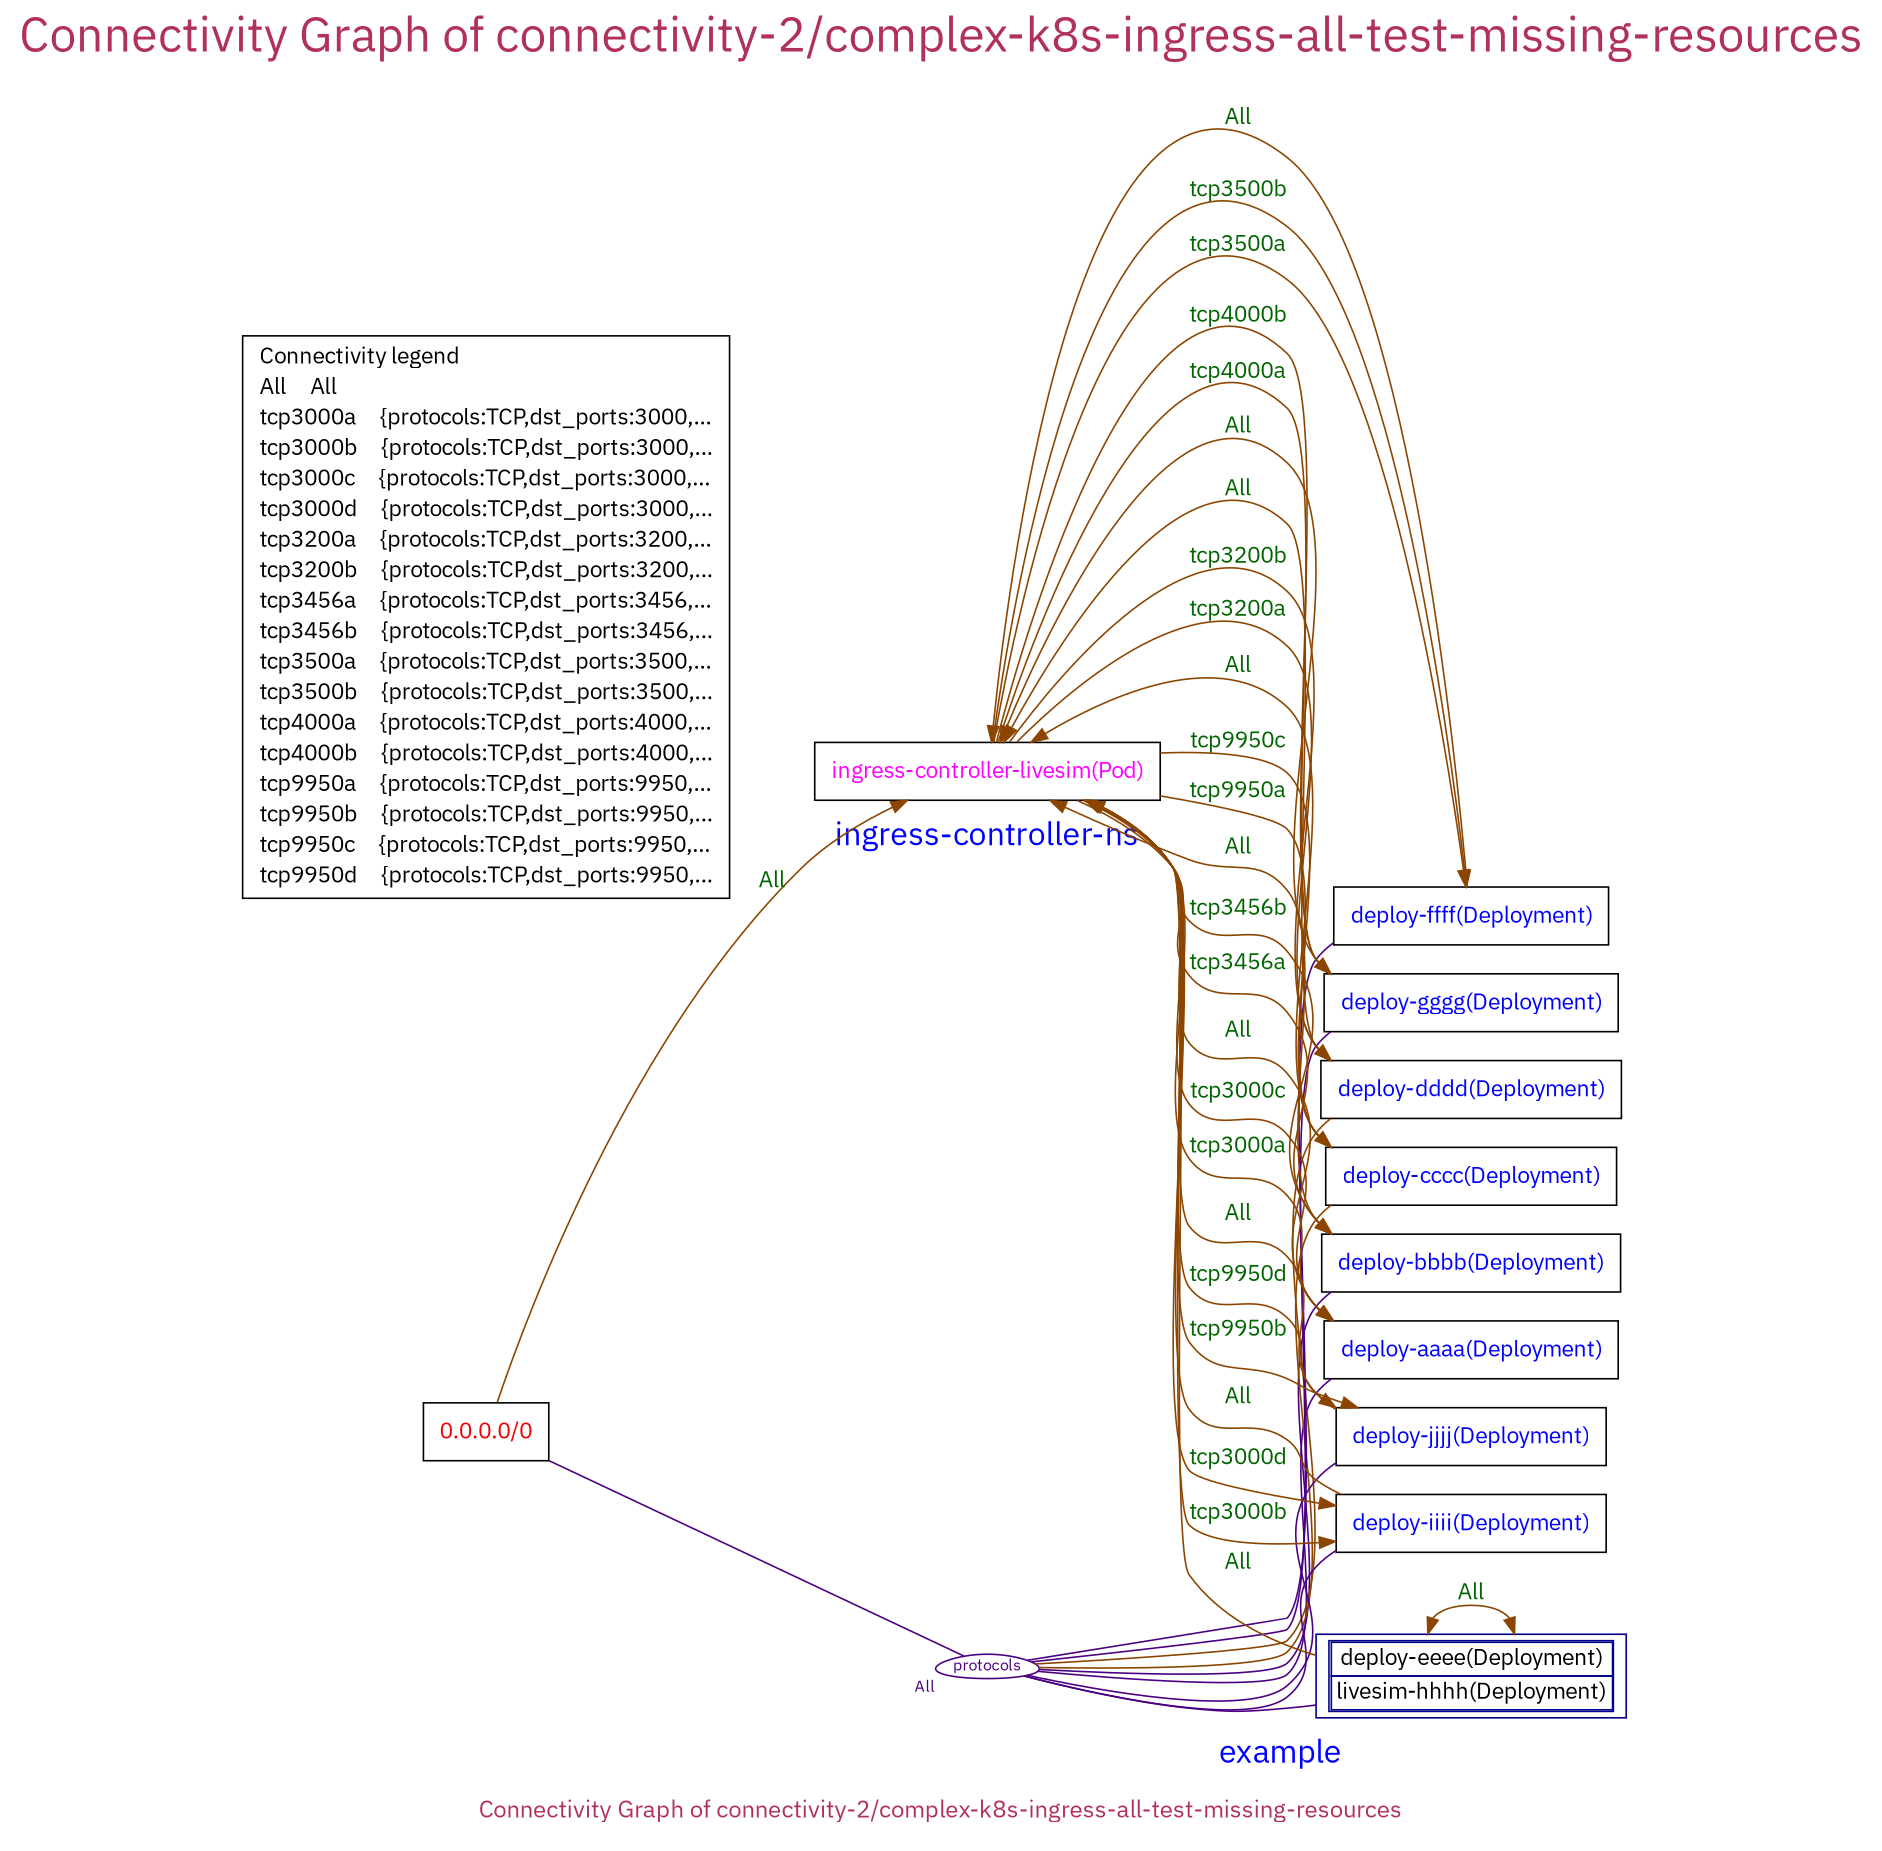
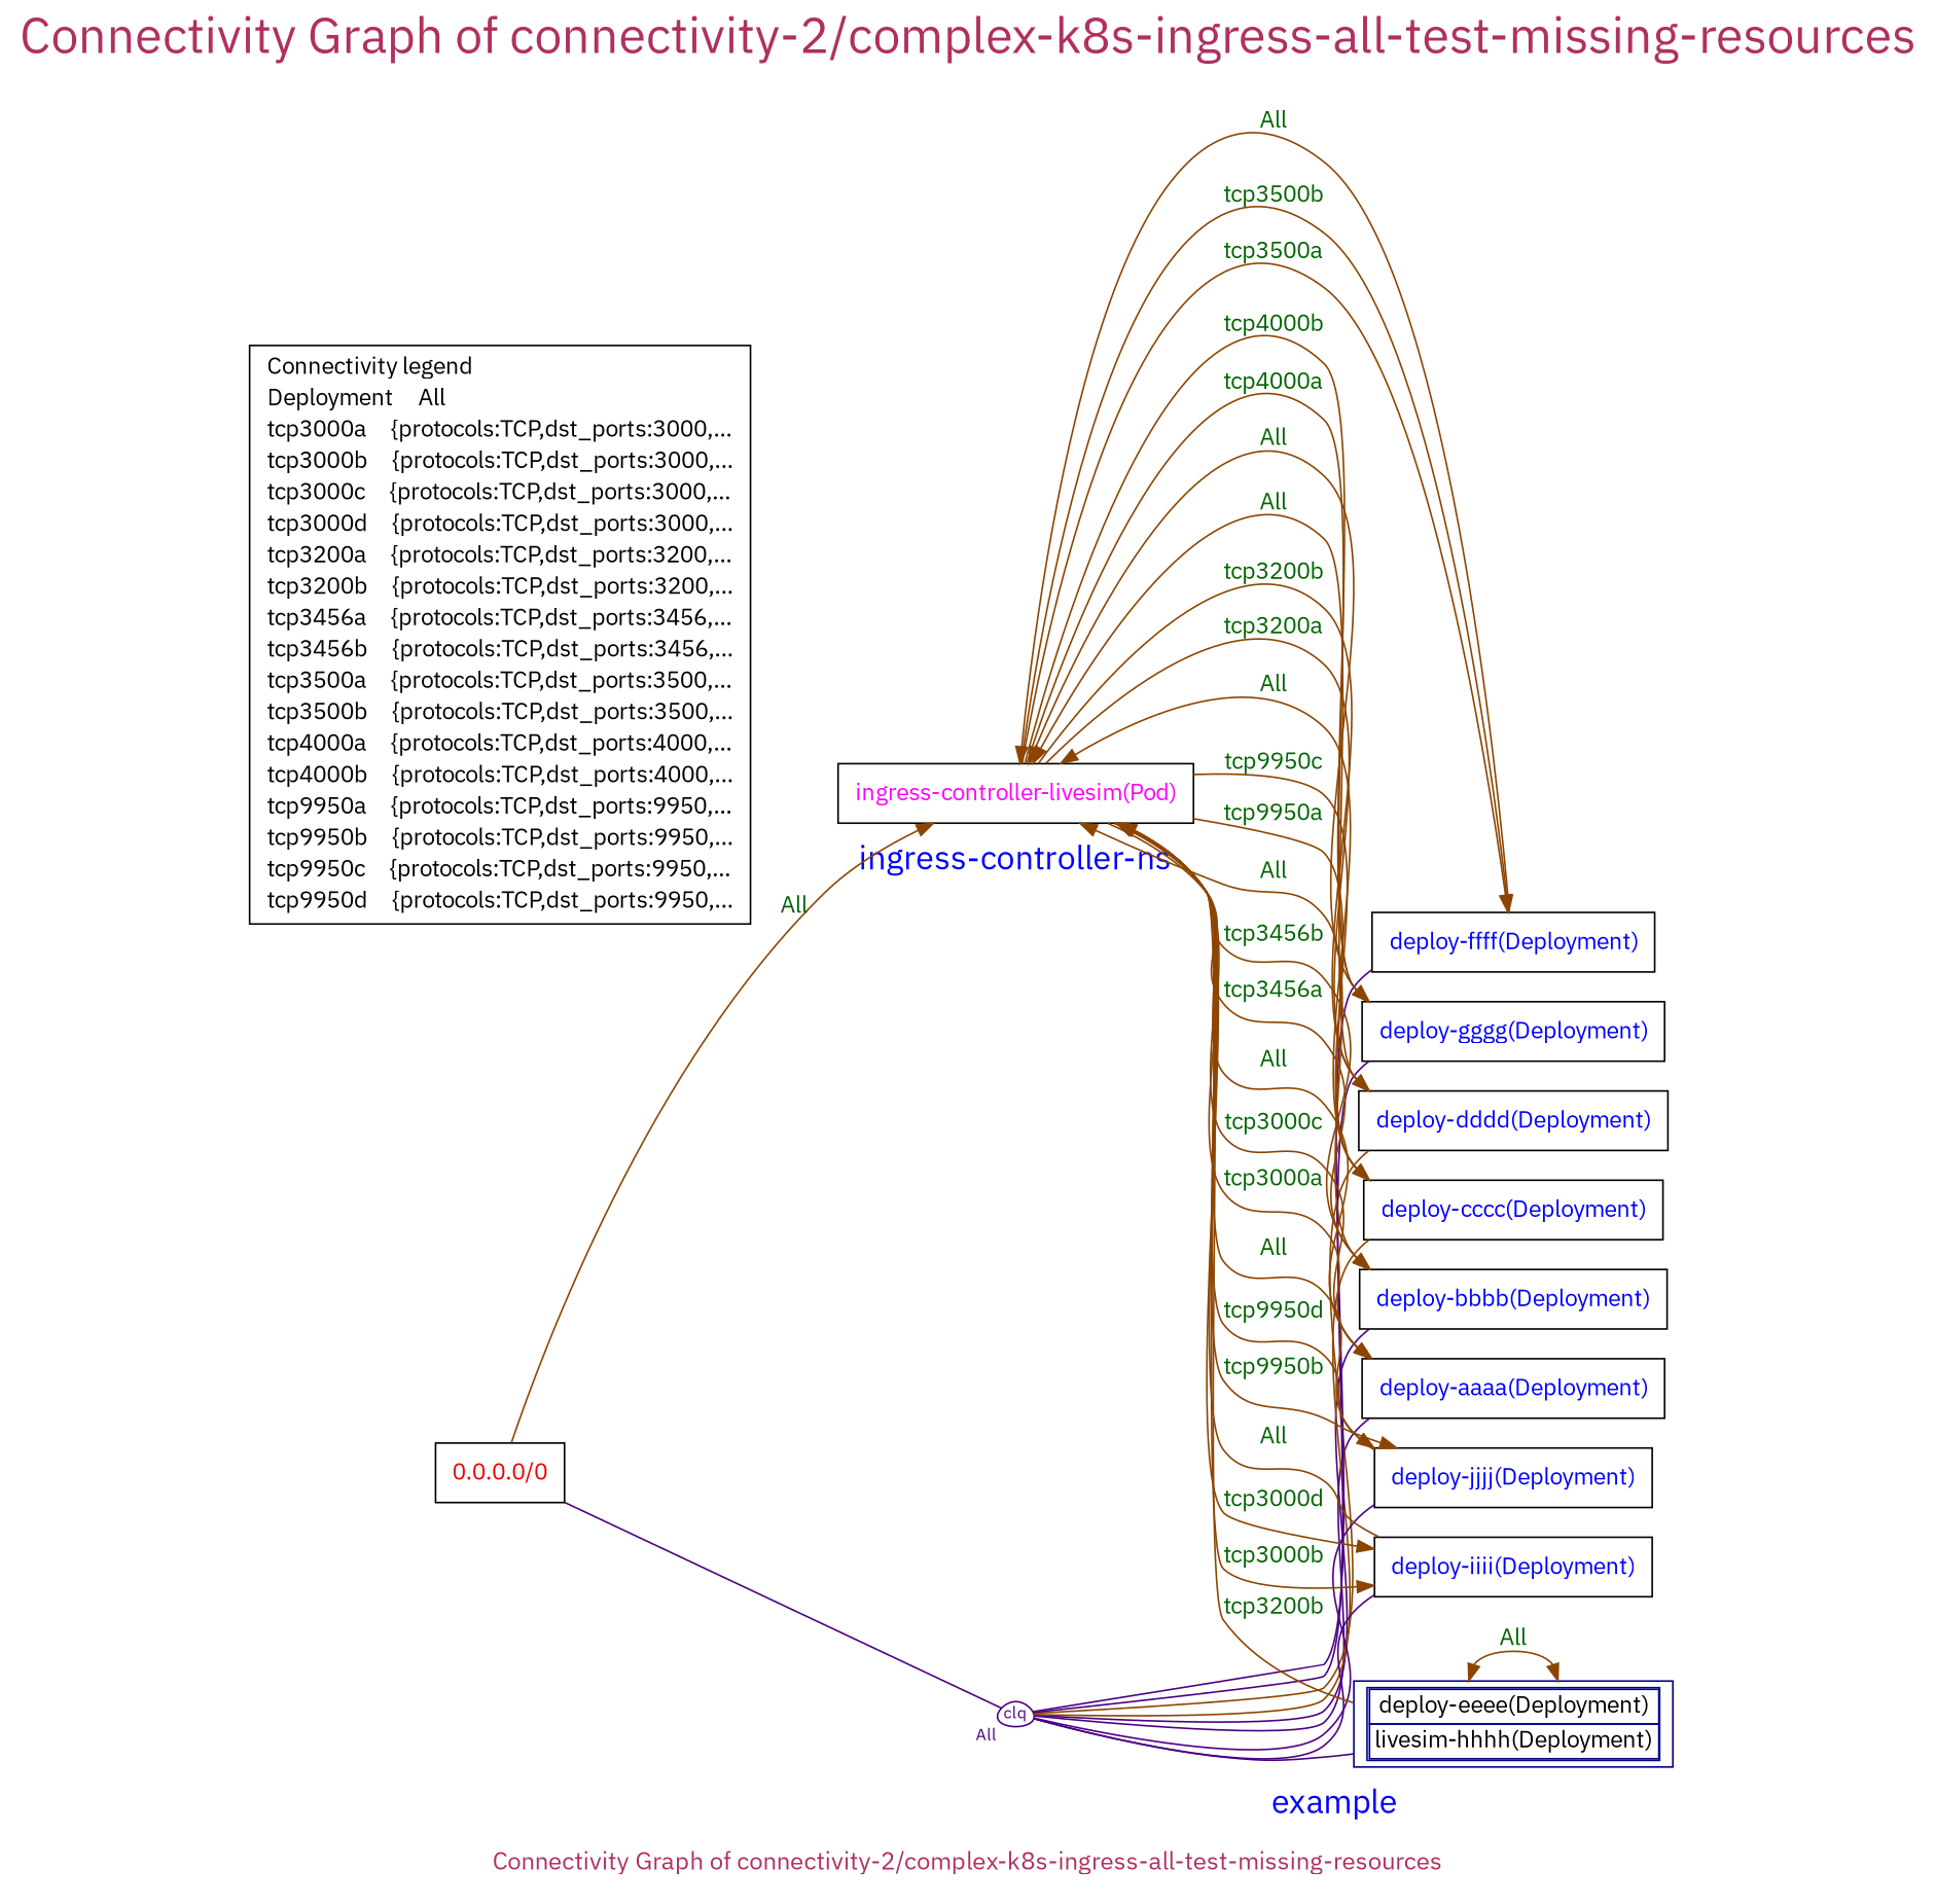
  digraph {
    fontcolor=maroon
    fontname="IBM Plex Sans"
    fontsize=30
    label="Connectivity Graph of connectivity-2/complex-k8s-ingress-all-test-missing-resources"
    labelloc=t
    rankdir=LR
    node [fontcolor=blue fontname="IBM Plex Sans" shape=box]
    edge [arrowhead=normal arrowtail=none color=darkorange4 dir=both fontcolor=darkgreen fontname="IBM Plex Sans"]
-   n1 [color=indigo fontcolor=indigo fontsize=10 height=0.2 label=protocols margin=0 shape=egg width=0.2 xlabel=All]
+   n1 [color=indigo fontcolor=indigo fontsize=10 height=0.2 label=clq margin=0 shape=egg width=0.2 xlabel=All]
    n2 [label=<<table border="0" cellspacing="0"><tr><td>deploy-aaaa(Deployment)</td></tr></table>>]
    n3 [label=<<table border="0" cellspacing="0"><tr><td>deploy-bbbb(Deployment)</td></tr></table>>]
    n4 [label=<<table border="0" cellspacing="0"><tr><td>deploy-cccc(Deployment)</td></tr></table>>]
    n5 [label=<<table border="0" cellspacing="0"><tr><td>deploy-dddd(Deployment)</td></tr></table>>]
    n6 [color=blue4 label=<<table border="1" cellspacing="0"><tr><td>deploy-eeee(Deployment)</td></tr><tr><td>livesim-hhhh(Deployment)</td></tr></table>> fontcolor=""]
    n7 [label=<<table border="0" cellspacing="0"><tr><td>deploy-ffff(Deployment)</td></tr></table>>]
    n8 [label=<<table border="0" cellspacing="0"><tr><td>deploy-gggg(Deployment)</td></tr></table>>]
    n9 [label=<<table border="0" cellspacing="0"><tr><td>deploy-iiii(Deployment)</td></tr></table>>]
    n10 [label=<<table border="0" cellspacing="0"><tr><td>deploy-jjjj(Deployment)</td></tr></table>>]
    n11 [fontcolor=magenta label=<<table border="0" cellspacing="0"><tr><td>ingress-controller-livesim(Pod)</td></tr></table>>]
-   n12 [label=<<table border="0" cellspacing="0"><tr><td  align="text">Connectivity legend<br align="left" /></td></tr><tr><td align="text" tooltip="All" href="bogus">All     All<br align="left" /></td></tr><tr><td align="text" tooltip="{protocols:TCP,dst_ports:3000,hosts:aaaa.y.z}" href="bogus">tcp3000a     {protocols:TCP,dst_ports:3000,...<br align="left" /></td></tr><tr><td align="text" tooltip="{protocols:TCP,dst_ports:3000,hosts:iiii.y.z}" href="bogus">tcp3000b     {protocols:TCP,dst_ports:3000,...<br align="left" /></td></tr><tr><td align="text" tooltip="{protocols:TCP,dst_ports:3000,hosts:ooo.y.z,paths:/aaaa(/*)?}" href="bogus">tcp3000c     {protocols:TCP,dst_ports:3000,...<br align="left" /></td></tr><tr><td align="text" tooltip="{protocols:TCP,dst_ports:3000,hosts:ooo.y.z,paths:/iiii(/*)?}" href="bogus">tcp3000d     {protocols:TCP,dst_ports:3000,...<br align="left" /></td></tr><tr><td align="text" tooltip="{protocols:TCP,dst_ports:3200,hosts:dddd.y.z}" href="bogus">tcp3200a     {protocols:TCP,dst_ports:3200,...<br align="left" /></td></tr><tr><td align="text" tooltip="{protocols:TCP,dst_ports:3200,hosts:ooo.y.z,paths:/dddd(/*)?}" href="bogus">tcp3200b     {protocols:TCP,dst_ports:3200,...<br align="left" /></td></tr><tr><td align="text" tooltip="{protocols:TCP,dst_ports:3456,hosts:bbbb.y.z}" href="bogus">tcp3456a     {protocols:TCP,dst_ports:3456,...<br align="left" /></td></tr><tr><td align="text" tooltip="{protocols:TCP,dst_ports:3456,hosts:ooo.y.z,paths:/bbbb(/*)?}" href="bogus">tcp3456b     {protocols:TCP,dst_ports:3456,...<br align="left" /></td></tr><tr><td align="text" tooltip="{protocols:TCP,dst_ports:3500,hosts:ffff.y.z}" href="bogus">tcp3500a     {protocols:TCP,dst_ports:3500,...<br align="left" /></td></tr><tr><td align="text" tooltip="{protocols:TCP,dst_ports:3500,hosts:ooo.y.z,paths:/ffff(/*)?}" href="bogus">tcp3500b     {protocols:TCP,dst_ports:3500,...<br align="left" /></td></tr><tr><td align="text" tooltip="{protocols:TCP,dst_ports:4000,hosts:gggg.y.z}" href="bogus">tcp4000a     {protocols:TCP,dst_ports:4000,...<br align="left" /></td></tr><tr><td align="text" tooltip="{protocols:TCP,dst_ports:4000,hosts:ooo.y.z,paths:/gggg(/*)?}" href="bogus">tcp4000b     {protocols:TCP,dst_ports:4000,...<br align="left" /></td></tr><tr><td align="text" tooltip="{protocols:TCP,dst_ports:9950,hosts:cccc.y.z}" href="bogus">tcp9950a     {protocols:TCP,dst_ports:9950,...<br align="left" /></td></tr><tr><td align="text" tooltip="{protocols:TCP,dst_ports:9950,hosts:jjjj.y.z}" href="bogus">tcp9950b     {protocols:TCP,dst_ports:9950,...<br align="left" /></td></tr><tr><td align="text" tooltip="{protocols:TCP,dst_ports:9950,hosts:ooo.y.z,paths:/cccc(/*)?}" href="bogus">tcp9950c     {protocols:TCP,dst_ports:9950,...<br align="left" /></td></tr><tr><td align="text" tooltip="{protocols:TCP,dst_ports:9950,hosts:ooo.y.z,paths:/jjjj(/*)?}" href="bogus">tcp9950d     {protocols:TCP,dst_ports:9950,...<br align="left" /></td></tr></table>> fontcolor=""]
+   n12 [label=<<table border="0" cellspacing="0"><tr><td  align="text">Connectivity legend<br align="left" /></td></tr><tr><td align="text" tooltip="All" href="bogus">Deployment     All<br align="left" /></td></tr><tr><td align="text" tooltip="{protocols:TCP,dst_ports:3000,hosts:aaaa.y.z}" href="bogus">tcp3000a     {protocols:TCP,dst_ports:3000,...<br align="left" /></td></tr><tr><td align="text" tooltip="{protocols:TCP,dst_ports:3000,hosts:iiii.y.z}" href="bogus">tcp3000b     {protocols:TCP,dst_ports:3000,...<br align="left" /></td></tr><tr><td align="text" tooltip="{protocols:TCP,dst_ports:3000,hosts:ooo.y.z,paths:/aaaa(/*)?}" href="bogus">tcp3000c     {protocols:TCP,dst_ports:3000,...<br align="left" /></td></tr><tr><td align="text" tooltip="{protocols:TCP,dst_ports:3000,hosts:ooo.y.z,paths:/iiii(/*)?}" href="bogus">tcp3000d     {protocols:TCP,dst_ports:3000,...<br align="left" /></td></tr><tr><td align="text" tooltip="{protocols:TCP,dst_ports:3200,hosts:dddd.y.z}" href="bogus">tcp3200a     {protocols:TCP,dst_ports:3200,...<br align="left" /></td></tr><tr><td align="text" tooltip="{protocols:TCP,dst_ports:3200,hosts:ooo.y.z,paths:/dddd(/*)?}" href="bogus">tcp3200b     {protocols:TCP,dst_ports:3200,...<br align="left" /></td></tr><tr><td align="text" tooltip="{protocols:TCP,dst_ports:3456,hosts:bbbb.y.z}" href="bogus">tcp3456a     {protocols:TCP,dst_ports:3456,...<br align="left" /></td></tr><tr><td align="text" tooltip="{protocols:TCP,dst_ports:3456,hosts:ooo.y.z,paths:/bbbb(/*)?}" href="bogus">tcp3456b     {protocols:TCP,dst_ports:3456,...<br align="left" /></td></tr><tr><td align="text" tooltip="{protocols:TCP,dst_ports:3500,hosts:ffff.y.z}" href="bogus">tcp3500a     {protocols:TCP,dst_ports:3500,...<br align="left" /></td></tr><tr><td align="text" tooltip="{protocols:TCP,dst_ports:3500,hosts:ooo.y.z,paths:/ffff(/*)?}" href="bogus">tcp3500b     {protocols:TCP,dst_ports:3500,...<br align="left" /></td></tr><tr><td align="text" tooltip="{protocols:TCP,dst_ports:4000,hosts:gggg.y.z}" href="bogus">tcp4000a     {protocols:TCP,dst_ports:4000,...<br align="left" /></td></tr><tr><td align="text" tooltip="{protocols:TCP,dst_ports:4000,hosts:ooo.y.z,paths:/gggg(/*)?}" href="bogus">tcp4000b     {protocols:TCP,dst_ports:4000,...<br align="left" /></td></tr><tr><td align="text" tooltip="{protocols:TCP,dst_ports:9950,hosts:cccc.y.z}" href="bogus">tcp9950a     {protocols:TCP,dst_ports:9950,...<br align="left" /></td></tr><tr><td align="text" tooltip="{protocols:TCP,dst_ports:9950,hosts:jjjj.y.z}" href="bogus">tcp9950b     {protocols:TCP,dst_ports:9950,...<br align="left" /></td></tr><tr><td align="text" tooltip="{protocols:TCP,dst_ports:9950,hosts:ooo.y.z,paths:/cccc(/*)?}" href="bogus">tcp9950c     {protocols:TCP,dst_ports:9950,...<br align="left" /></td></tr><tr><td align="text" tooltip="{protocols:TCP,dst_ports:9950,hosts:ooo.y.z,paths:/jjjj(/*)?}" href="bogus">tcp9950d     {protocols:TCP,dst_ports:9950,...<br align="left" /></td></tr></table>> fontcolor=""]
    n13 [fontcolor=red2 label=<<table border="0" cellspacing="0"><tr><td>0.0.0.0/0</td></tr></table>>]
    subgraph cluster_1 {
      color=white
      fontsize=15
      labelloc=b
      n12
      n13
      subgraph cluster_2 {
        color=white
        fontcolor=blue
        fontsize=20
        label=example
        labelloc=b
        n1
        n2
        n3
        n4
        n5
        n6
        n7
        n8
        n9
        n10
      }
      subgraph cluster_3 {
        color=white
        fontcolor=blue
        fontsize=20
        label="ingress-controller-ns"
        labelloc=b
        n11
      }
    }
    n1 -> n2 [arrowhead=none color=indigo]
    n1 -> n3 [arrowhead=none color=indigo]
    n1 -> n4 [arrowhead=none]
    n1 -> n5 [arrowhead=none]
    n1 -> n6 [arrowhead=none color=indigo]
    n1 -> n7 [arrowhead=none color=indigo]
    n1 -> n8 [arrowhead=none color=indigo]
    n1 -> n9 [arrowhead=none color=indigo]
    n1 -> n10 [arrowhead=none color=indigo]
    n2 -> n11 [label=All]
    n3 -> n11 [label=All]
    n4 -> n11 [label=All]
    n5 -> n11 [label=All]
    n6 -> n6 [arrowtail=normal label=All]
-   n6 -> n11 [label=All]
+   n6 -> n11 [label=tcp3200b]
    n7 -> n11 [label=All]
    n8 -> n11 [label=All]
    n9 -> n11 [label=All]
    n10 -> n11 [label=All]
    n11 -> n2 [label=tcp3000a]
    n11 -> n2 [label=tcp3000c]
    n11 -> n3 [label=tcp3456a]
    n11 -> n3 [label=tcp3456b]
    n11 -> n4 [label=tcp9950a]
    n11 -> n4 [label=tcp9950c]
    n11 -> n5 [label=tcp3200a]
    n11 -> n5 [label=tcp3200b]
    n11 -> n7 [label=tcp3500a]
    n11 -> n7 [label=tcp3500b]
    n11 -> n8 [label=tcp4000a]
    n11 -> n8 [label=tcp4000b]
    n11 -> n9 [label=tcp3000b]
    n11 -> n9 [label=tcp3000d]
    n11 -> n10 [label=tcp9950b]
    n11 -> n10 [label=tcp9950d]
    n13 -> n1 [arrowhead=none color=indigo]
    n13 -> n11 [label=All]
  }
